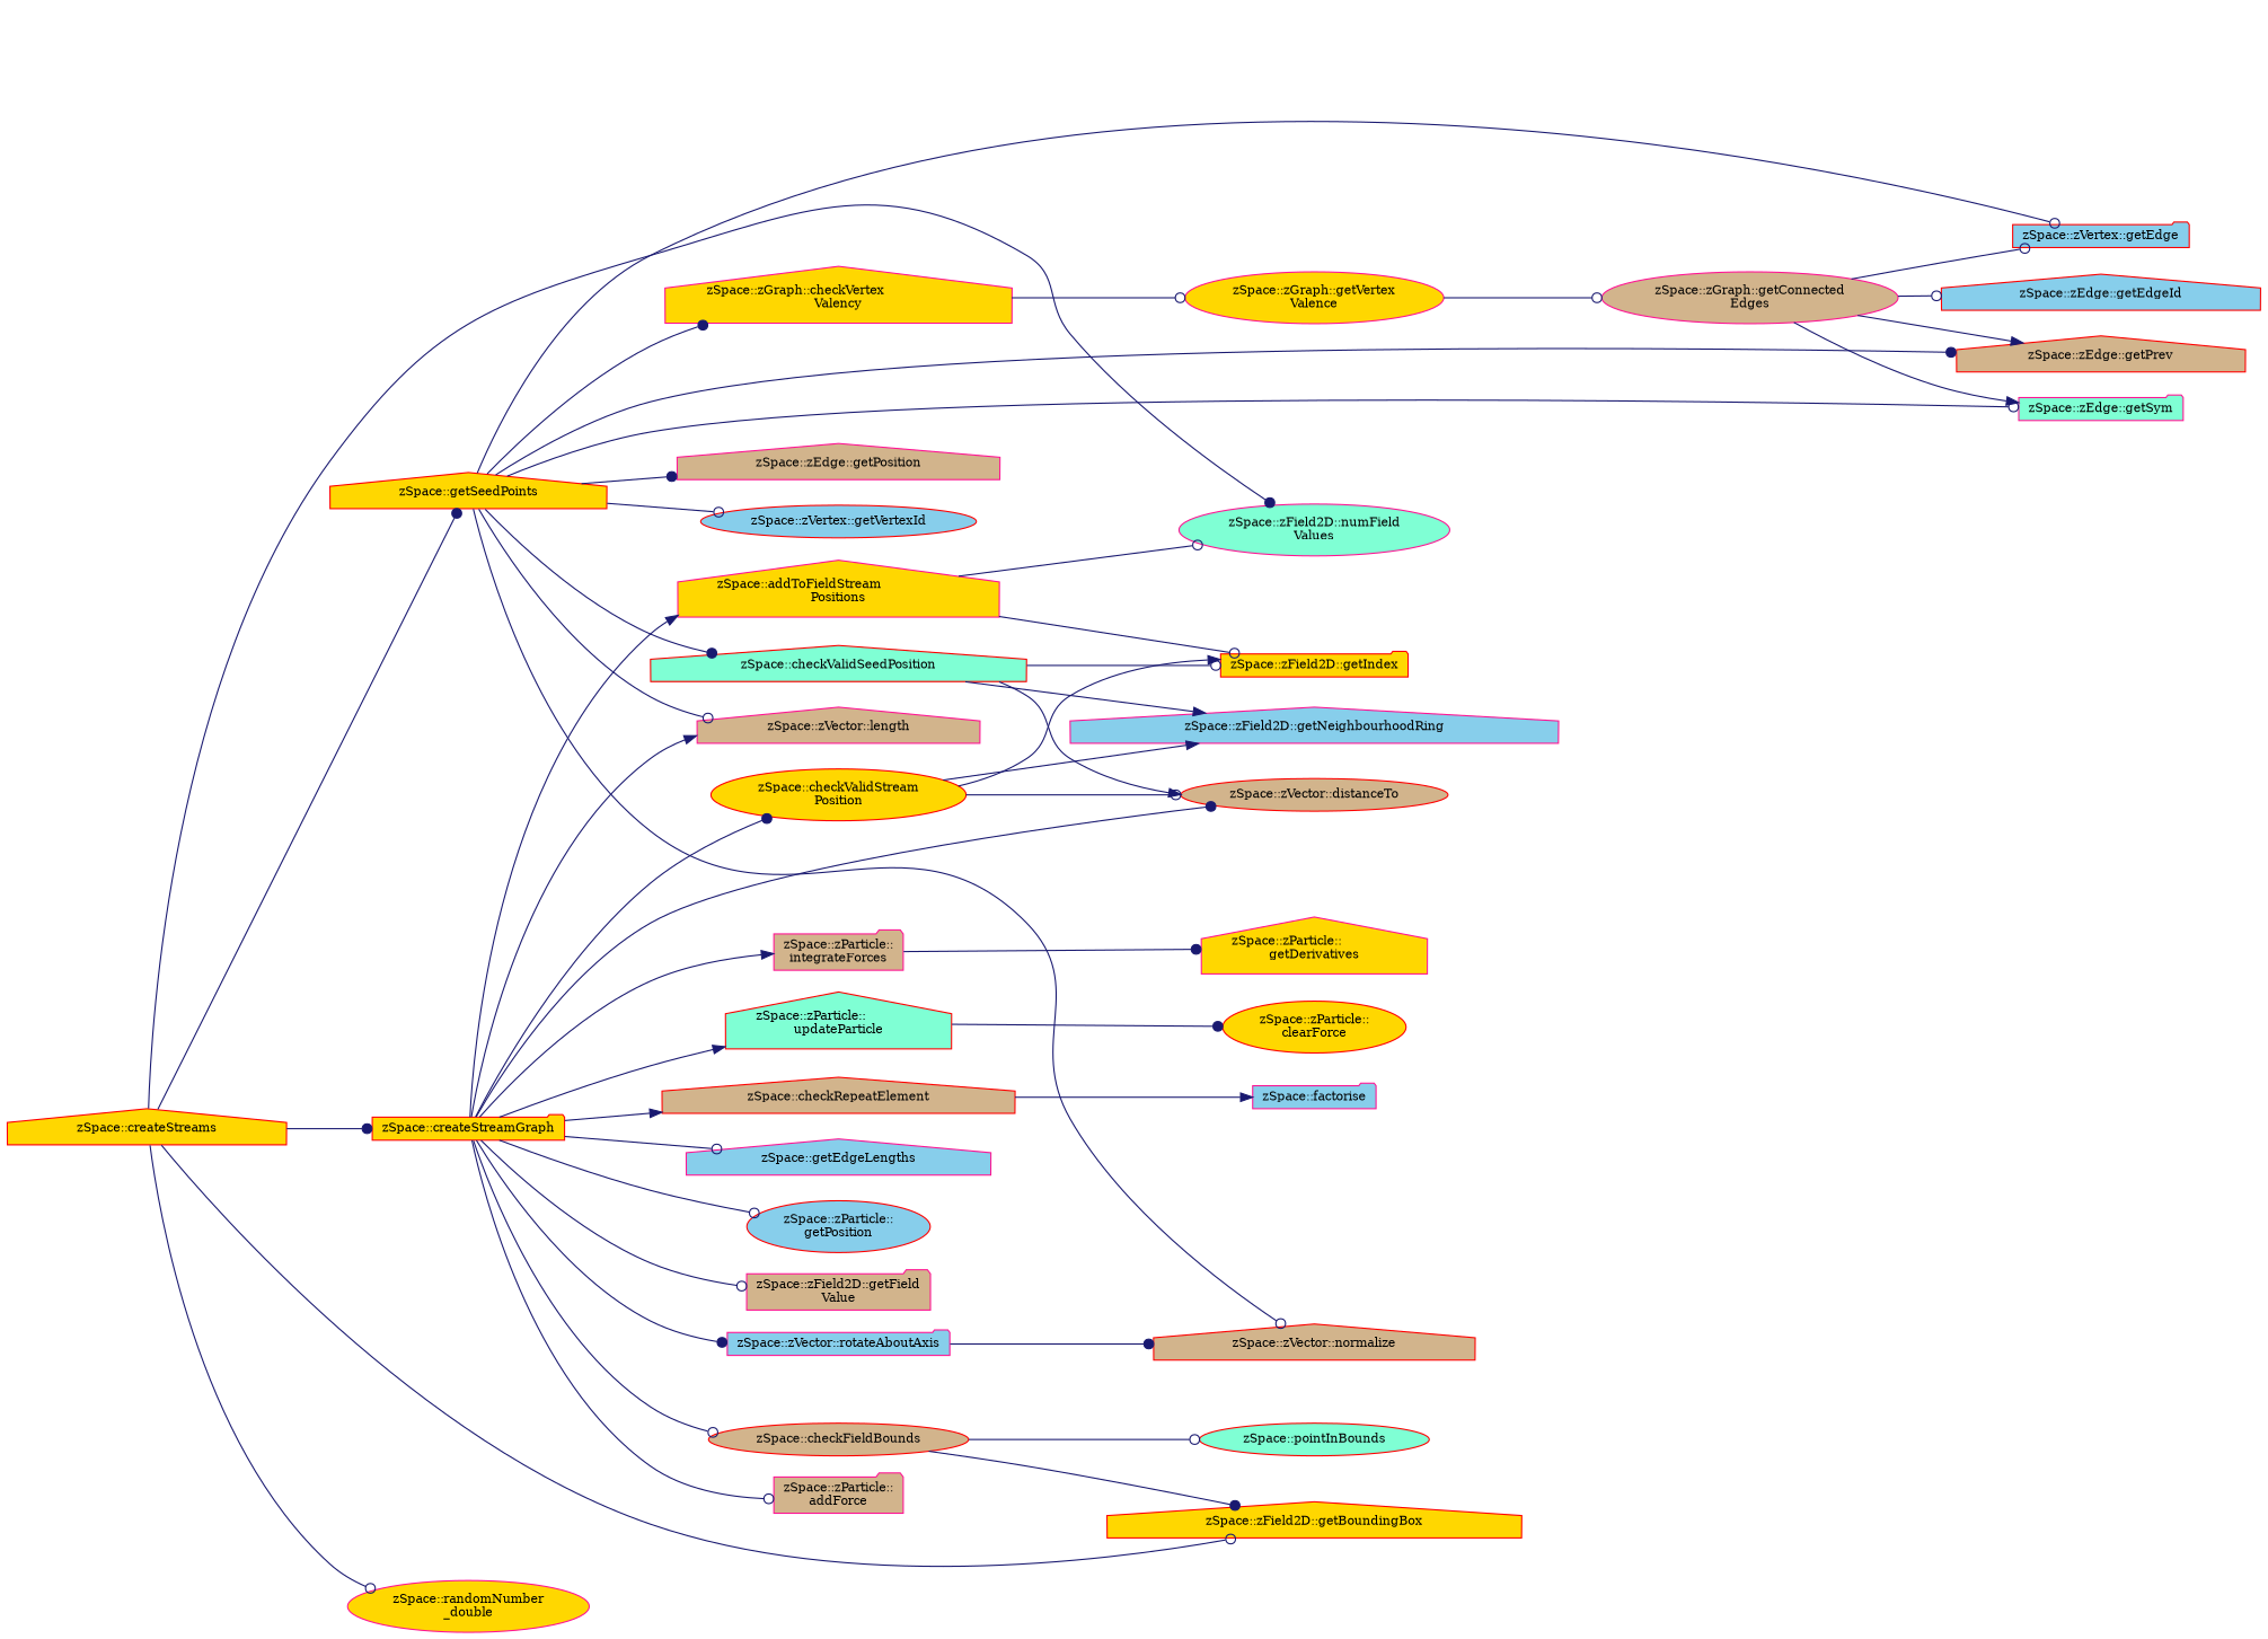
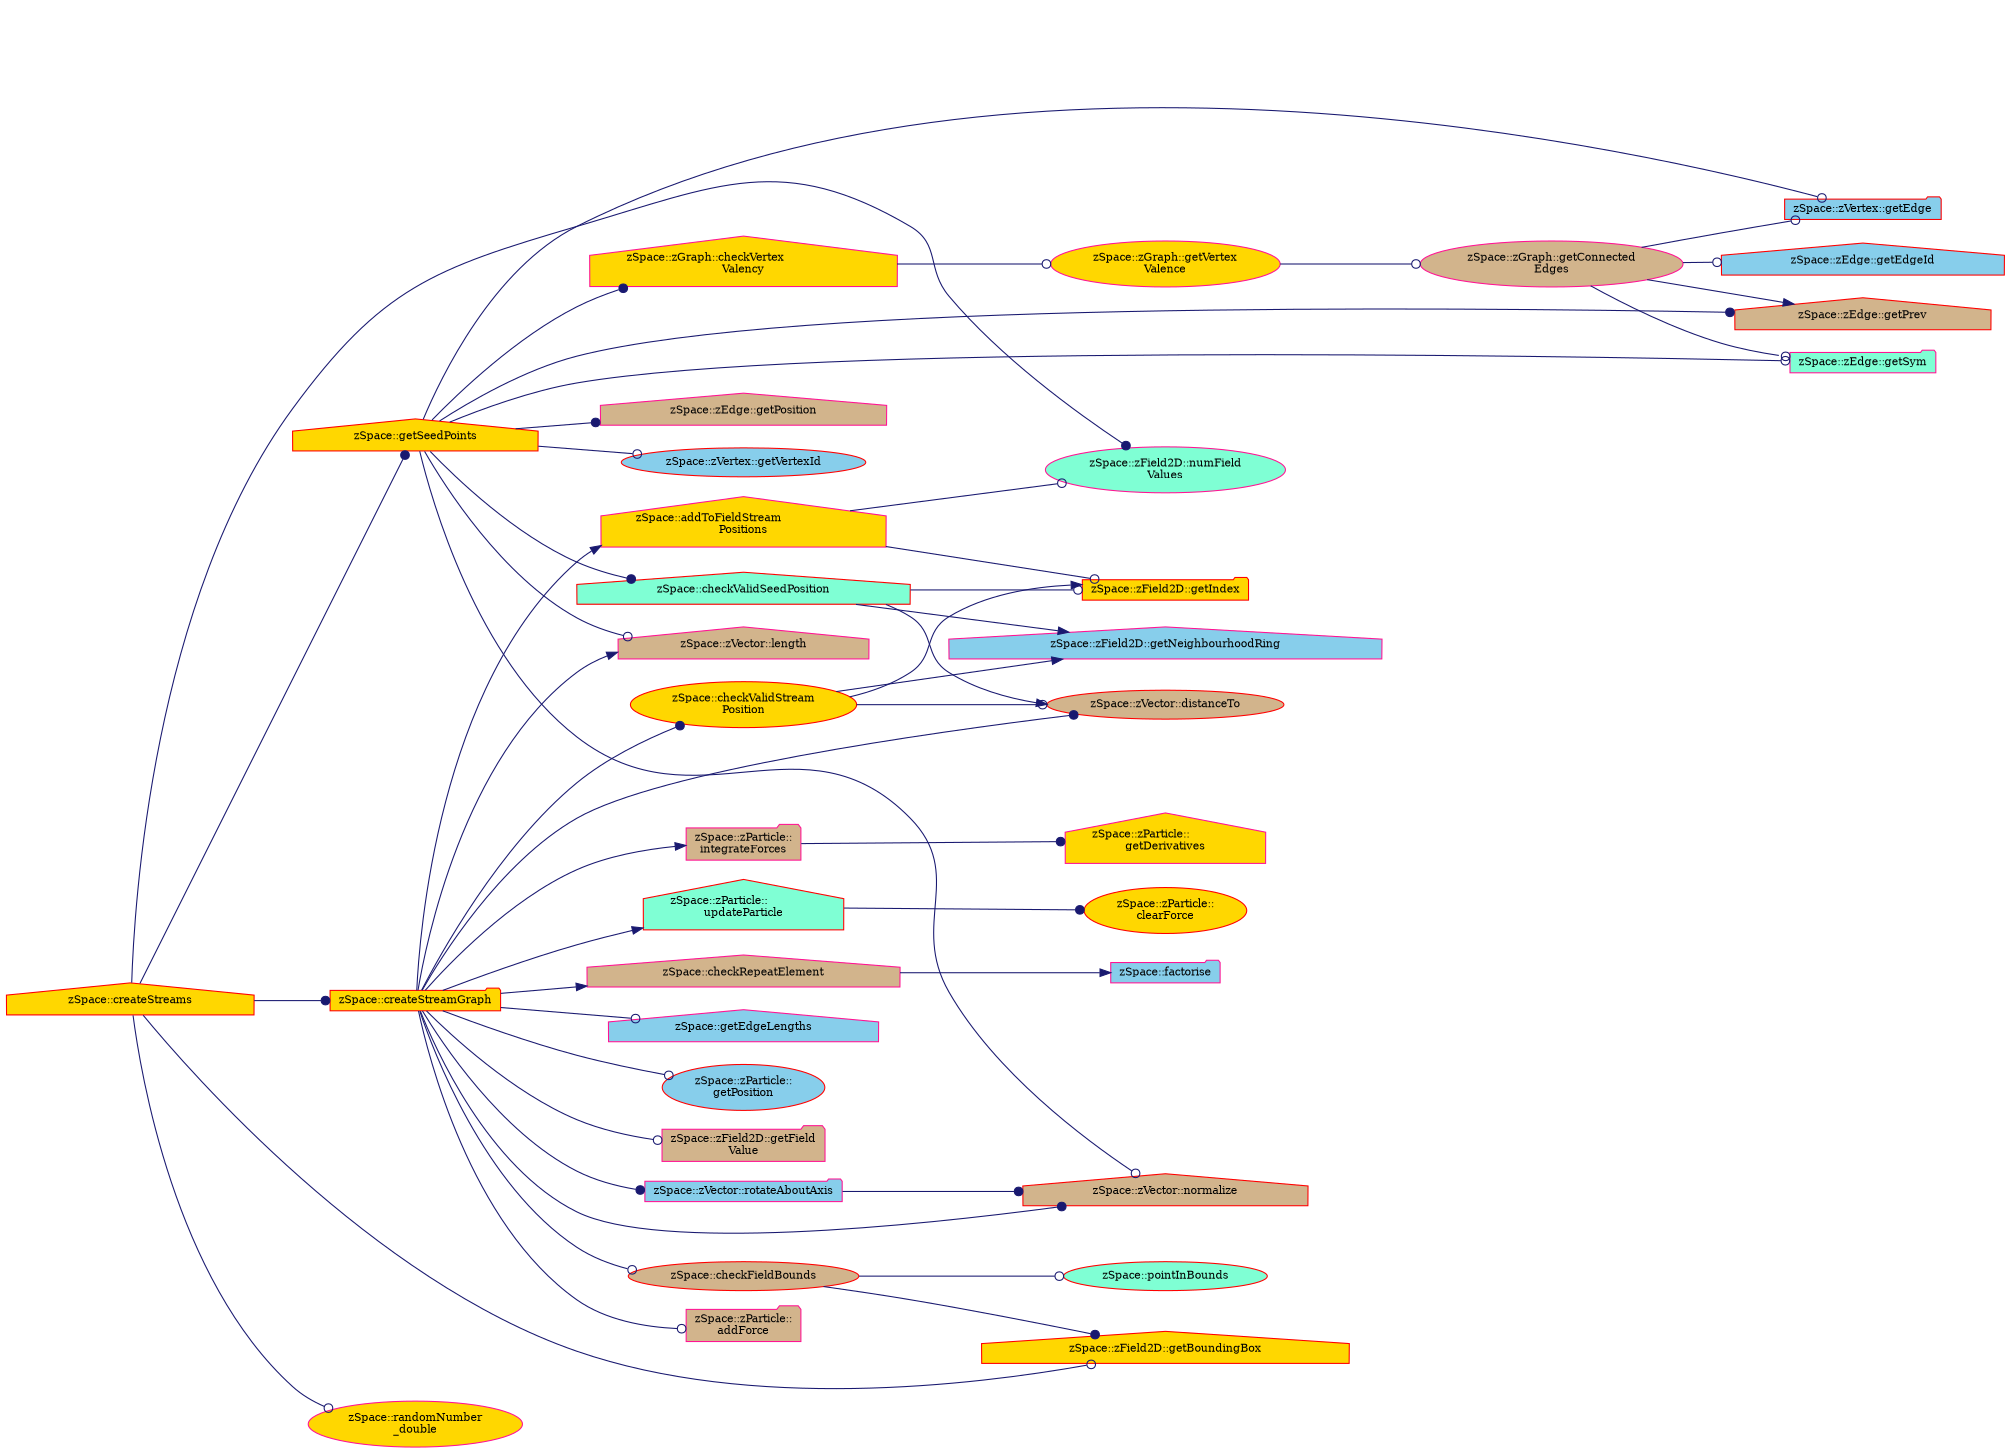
  digraph {
    fontname="DejaVu Serif"
    rankdir=LR
    node [color=red fillcolor=gold fontname="DejaVu Serif" fontsize=10 shape=house style=filled]
    edge [arrowhead=odot color=midnightblue fontname="DejaVu Serif" fontsize=10 labelfontname=Helvetica labelfontsize=10 style=solid]
    n1 [fontcolor=black height=0.2 label="zSpace::createStreams" width=0.4]
    n2 [color=deeppink fillcolor=aquamarine height=0.2 label="zSpace::zField2D::numField\lValues" shape=ellipse width=0.4]
    n3 [height=0.2 label="zSpace::zField2D::getBoundingBox" width=0.4]
    n4 [color=deeppink height=0.2 label="zSpace::randomNumber\l_double" shape=ellipse width=0.4]
    n5 [height=0.2 label="zSpace::createStreamGraph" shape=folder width=0.4]
    n6 [height=0.2 label="zSpace::getSeedPoints" width=0.4]
    n7 [fillcolor=skyblue height=0.2 label="zSpace::zParticle::\lgetPosition" shape=ellipse width=0.4]
    n8 [color=deeppink fillcolor=tan height=0.2 label="zSpace::zField2D::getField\lValue" shape=folder width=0.4]
    n9 [color=deeppink fillcolor=tan height=0.2 label="zSpace::zVector::length" width=0.4]
    n10 [fillcolor=tan height=0.2 label="zSpace::zVector::normalize" width=0.4]
    n11 [color=deeppink fillcolor=skyblue height=0.2 label="zSpace::zVector::rotateAboutAxis" shape=folder width=0.4]
    n12 [color=deeppink fillcolor=tan height=0.2 label="zSpace::zParticle::\laddForce" shape=folder width=0.4]
    n13 [color=deeppink fillcolor=tan height=0.2 label="zSpace::zParticle::\lintegrateForces" shape=folder width=0.4]
    n14 [fillcolor=aquamarine height=0.2 label="zSpace::zParticle::\lupdateParticle" width=0.4]
    n15 [fillcolor=tan height=0.2 label="zSpace::checkFieldBounds" shape=ellipse width=0.4]
-   n16 [fillcolor=tan height=0.2 label="zSpace::checkRepeatElement" width=0.4]
+   n16 [color=deeppink fillcolor=tan height=0.2 label="zSpace::checkRepeatElement" width=0.4]
    n17 [height=0.2 label="zSpace::checkValidStream\lPosition" shape=ellipse width=0.4]
    n18 [fillcolor=tan height=0.2 label="zSpace::zVector::distanceTo" shape=ellipse width=0.4]
    n19 [color=deeppink fillcolor=skyblue height=0.2 label="zSpace::getEdgeLengths" width=0.4]
    n20 [color=deeppink height=0.2 label="zSpace::addToFieldStream\lPositions" width=0.4]
    n21 [color=deeppink height=0.2 label="zSpace::zGraph::checkVertex\lValency" width=0.4]
    n22 [fillcolor=skyblue height=0.2 label="zSpace::zVertex::getEdge" shape=folder width=0.4]
    n23 [fillcolor=tan height=0.2 label="zSpace::zEdge::getPrev" width=0.4]
    n24 [color=deeppink fillcolor=aquamarine height=0.2 label="zSpace::zEdge::getSym" shape=folder width=0.4]
    n25 [color=deeppink fillcolor=tan height=0.2 label="zSpace::zEdge::getPosition" width=0.4]
    n26 [fillcolor=skyblue height=0.2 label="zSpace::zVertex::getVertexId" shape=ellipse width=0.4]
    n27 [fillcolor=aquamarine height=0.2 label="zSpace::checkValidSeedPosition" width=0.4]
    n28 [color=deeppink height=0.2 label="zSpace::zParticle::\lgetDerivatives" width=0.4]
    n29 [height=0.2 label="zSpace::zParticle::\lclearForce" shape=ellipse width=0.4]
    n30 [fillcolor=aquamarine height=0.2 label="zSpace::pointInBounds" shape=ellipse width=0.4]
    n31 [color=deeppink fillcolor=skyblue height=0.2 label="zSpace::factorise" shape=folder width=0.4]
    n32 [height=0.2 label="zSpace::zField2D::getIndex" shape=folder width=0.4]
    n33 [color=deeppink fillcolor=skyblue height=0.2 label="zSpace::zField2D::getNeighbourhoodRing" width=0.4]
    n34 [color=deeppink height=0.2 label="zSpace::zGraph::getVertex\lValence" shape=ellipse width=0.4]
    n35 [color=deeppink fillcolor=tan height=0.2 label="zSpace::zGraph::getConnected\lEdges" shape=ellipse width=0.4]
    n36 [fillcolor=skyblue height=0.2 label="zSpace::zEdge::getEdgeId" width=0.4]
    n1 -> n2 [arrowhead=dot]
    n1 -> n3
    n1 -> n4
    n1 -> n5 [arrowhead=dot]
    n1 -> n6 [arrowhead=dot]
    n5 -> n7
    n5 -> n8
    n5 -> n9 [arrowhead=normal]
+   n5 -> n10 [arrowhead=dot]
    n5 -> n11 [arrowhead=dot]
    n5 -> n12
    n5 -> n13 [arrowhead=normal]
    n5 -> n14 [arrowhead=normal]
    n5 -> n15
    n5 -> n16 [arrowhead=normal]
    n5 -> n17 [arrowhead=dot]
    n5 -> n18 [arrowhead=dot]
    n5 -> n19
    n5 -> n20 [arrowhead=normal]
    n6 -> n9
    n6 -> n10
    n6 -> n21 [arrowhead=dot]
    n6 -> n22
    n6 -> n23 [arrowhead=dot]
    n6 -> n24
    n6 -> n25 [arrowhead=dot]
    n6 -> n26
    n6 -> n27 [arrowhead=dot]
    n11 -> n10 [arrowhead=dot]
    n13 -> n28 [arrowhead=dot]
    n14 -> n29 [arrowhead=dot]
    n15 -> n3 [arrowhead=dot]
    n15 -> n30
    n16 -> n31 [arrowhead=normal]
    n17 -> n18
    n17 -> n32 [arrowhead=normal]
    n17 -> n33 [arrowhead=normal]
    n20 -> n2
    n20 -> n32
    n21 -> n34
    n27 -> n18 [arrowhead=normal]
    n27 -> n32
    n27 -> n33 [arrowhead=normal]
    n34 -> n35
    n35 -> n22
    n35 -> n23 [arrowhead=normal]
-   n35 -> n24 [arrowhead=normal]
+   n35 -> n24
    n35 -> n36
  }
